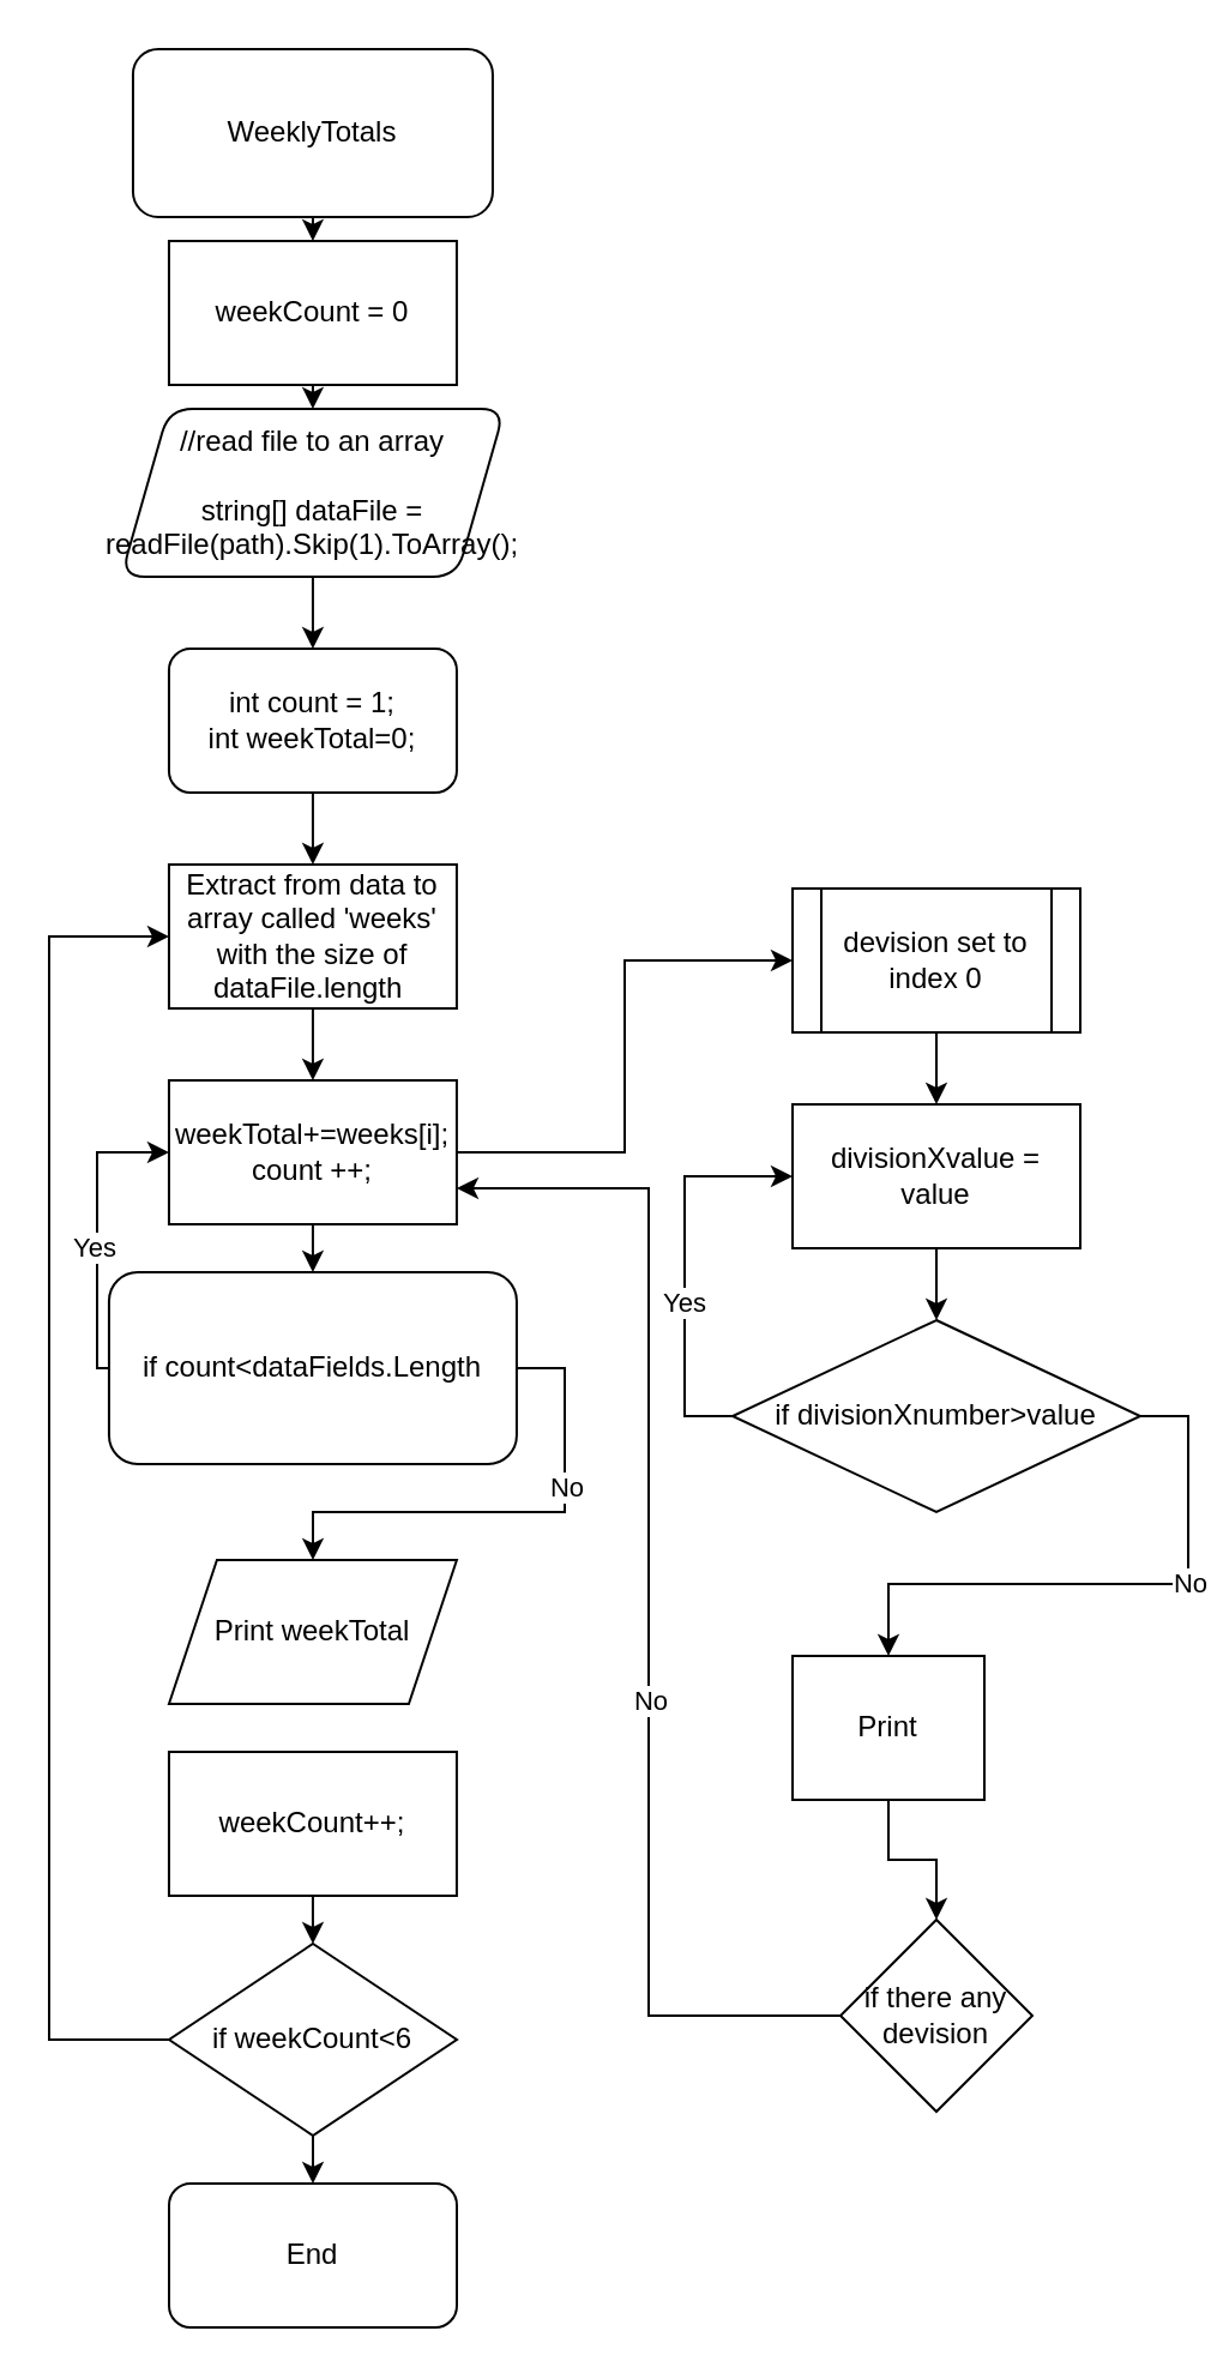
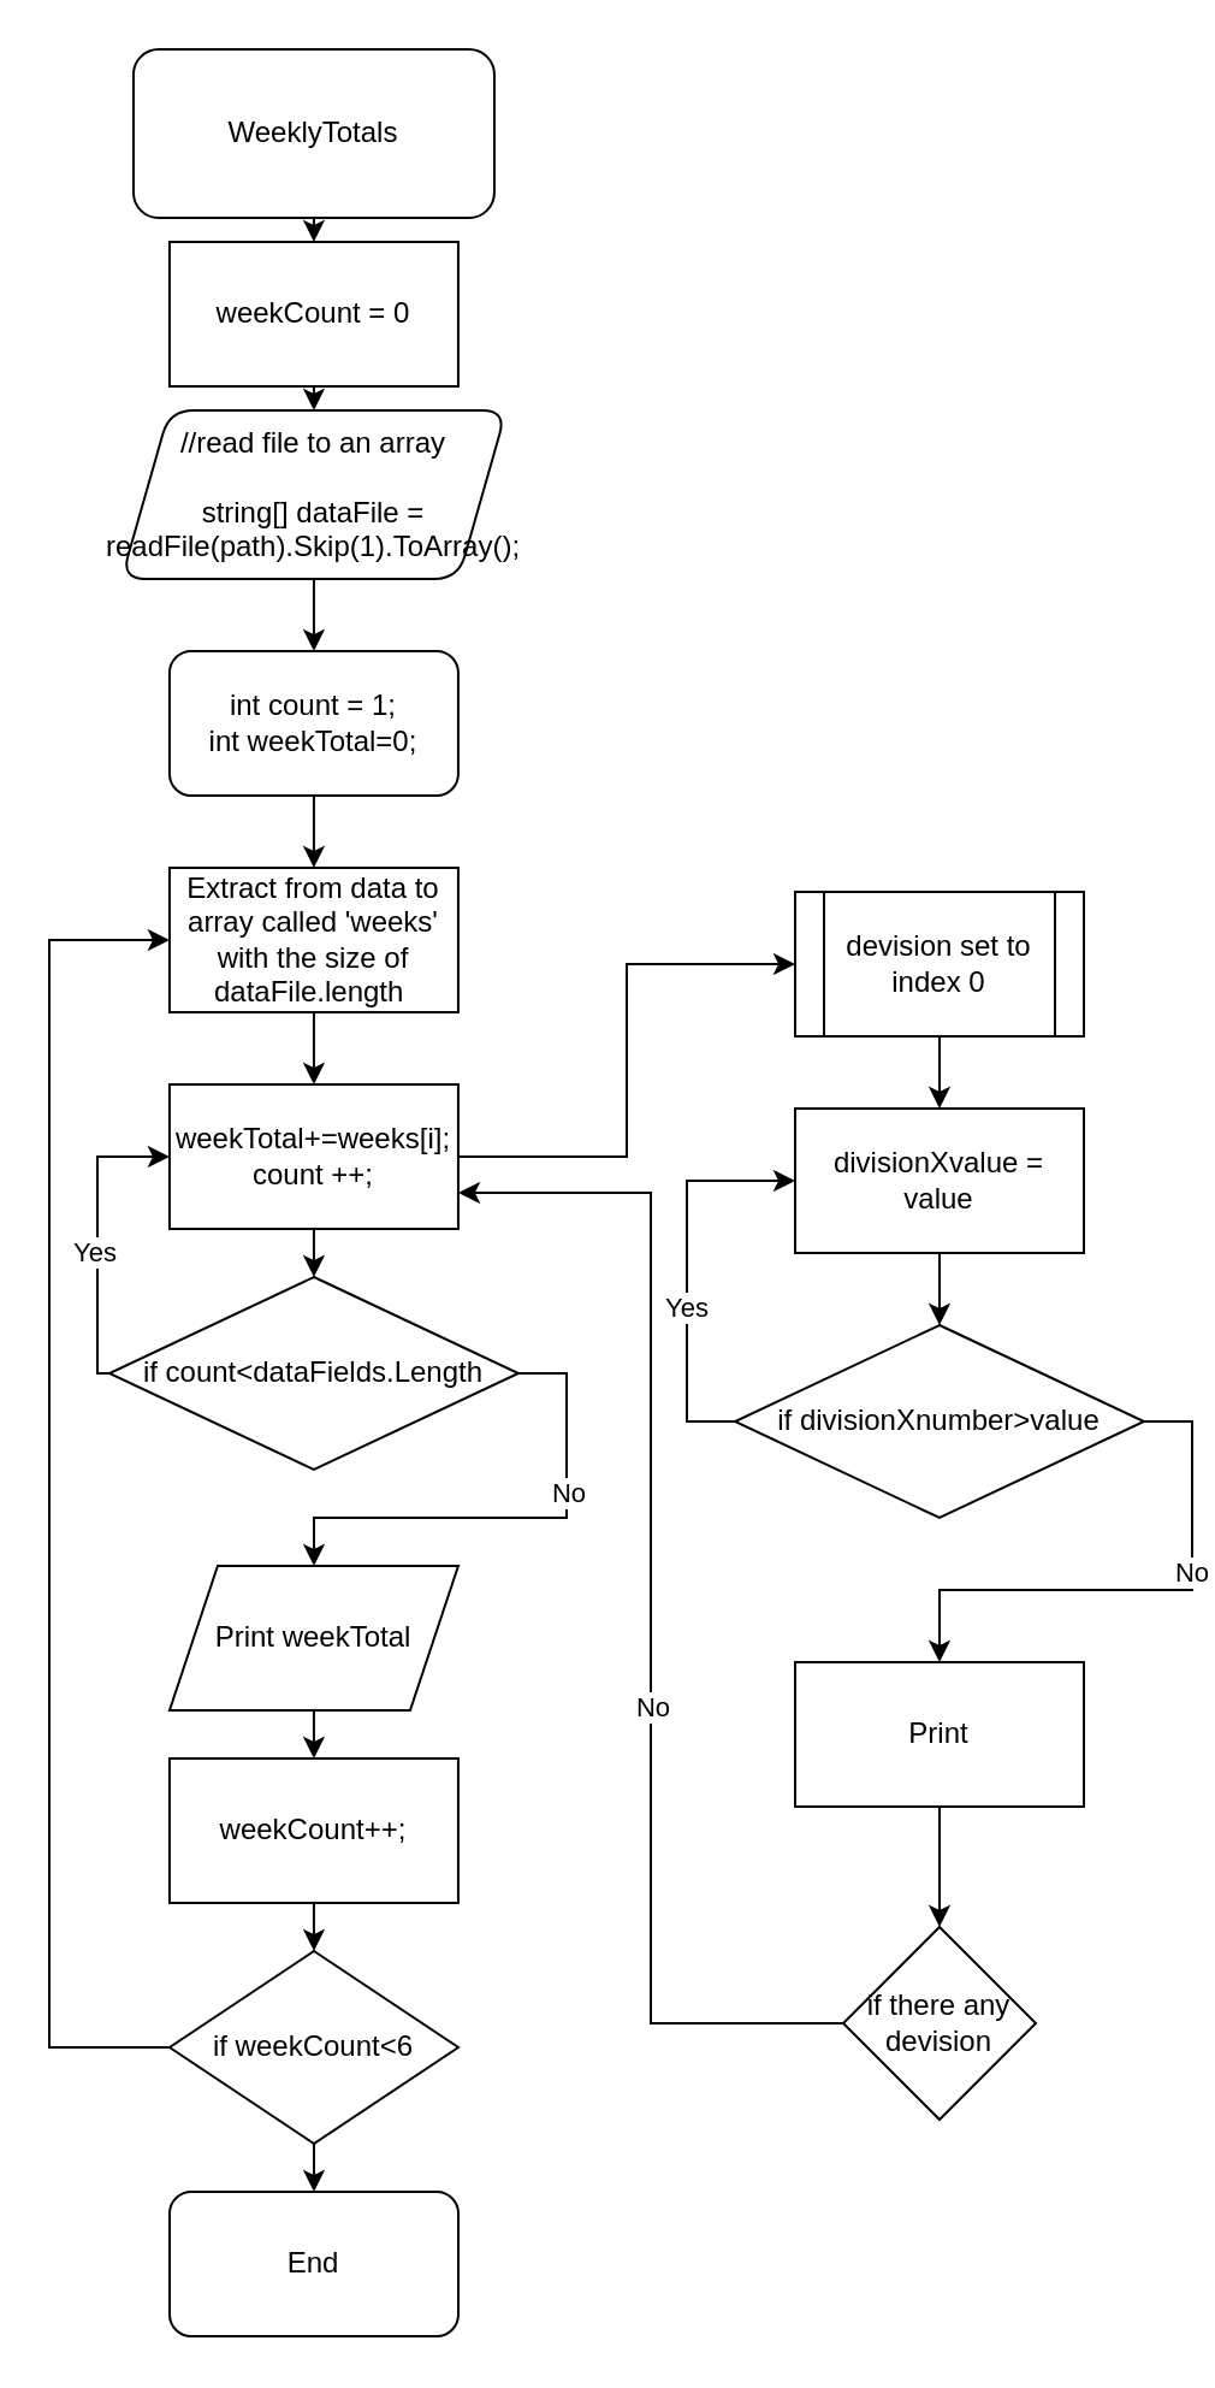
  <mxCell id="0" />
  <mxCell id="1" parent="0" />
  <mxCell id="2" style="edgeStyle=orthogonalEdgeStyle;rounded=0;orthogonalLoop=1;jettySize=auto;html=1;exitX=0.5;exitY=1;exitDx=0;exitDy=0;entryX=0.5;entryY=0;entryDx=0;entryDy=0;" edge="1" parent="1" source="3" target="22"><mxGeometry relative="1" as="geometry" /></mxCell>
  <mxCell id="3" value="WeeklyTotals" style="rounded=1;whiteSpace=wrap;html=1;" parent="1" vertex="1"><mxGeometry x="54.97" width="150" height="70" as="geometry" y="20" /></mxCell>
  <mxCell id="4" value="End&lt;br&gt;" style="rounded=1;whiteSpace=wrap;html=1;" parent="1" vertex="1"><mxGeometry x="70" y="910" width="120" height="60" as="geometry" /></mxCell>
  <mxCell id="5" style="edgeStyle=orthogonalEdgeStyle;rounded=0;orthogonalLoop=1;jettySize=auto;html=1;exitX=0.5;exitY=1;exitDx=0;exitDy=0;entryX=0.5;entryY=0;entryDx=0;entryDy=0;" parent="1" source="7" target="14" edge="1"><mxGeometry relative="1" as="geometry" /></mxCell>
  <mxCell id="6" style="edgeStyle=orthogonalEdgeStyle;rounded=0;orthogonalLoop=1;jettySize=auto;html=1;exitX=1;exitY=0.5;exitDx=0;exitDy=0;entryX=0;entryY=0.5;entryDx=0;entryDy=0;" edge="1" parent="1" source="7" target="37"><mxGeometry relative="1" as="geometry" /></mxCell>
  <mxCell id="7" value="weekTotal+=weeks[i];&lt;br&gt;count ++;" style="rounded=0;whiteSpace=wrap;html=1;" parent="1" vertex="1"><mxGeometry x="69.97" y="450" width="120" height="60" as="geometry" /></mxCell>
  <mxCell id="8" style="edgeStyle=orthogonalEdgeStyle;rounded=0;orthogonalLoop=1;jettySize=auto;html=1;exitX=0.5;exitY=1;exitDx=0;exitDy=0;entryX=0.5;entryY=0;entryDx=0;entryDy=0;" edge="1" parent="1" source="9" target="18"><mxGeometry relative="1" as="geometry" /></mxCell>
  <mxCell id="9" value="int count = 1;&lt;br&gt;int weekTotal=0;" style="whiteSpace=wrap;html=1;rounded=1;" parent="1" vertex="1"><mxGeometry x="69.97" y="270" width="120" height="60" as="geometry" /></mxCell>
  <mxCell id="10" style="edgeStyle=orthogonalEdgeStyle;rounded=0;orthogonalLoop=1;jettySize=auto;html=1;exitX=1;exitY=0.5;exitDx=0;exitDy=0;" edge="1" parent="1" source="14" target="16"><mxGeometry relative="1" as="geometry" /></mxCell>
  <mxCell id="11" value="No" style="edgeLabel;html=1;align=center;verticalAlign=middle;resizable=0;points=[];" vertex="1" connectable="0" parent="10"><mxGeometry x="-0.317" y="3" relative="1" as="geometry"><mxPoint x="-3" as="offset" /></mxGeometry></mxCell>
  <mxCell id="12" style="edgeStyle=orthogonalEdgeStyle;rounded=0;orthogonalLoop=1;jettySize=auto;html=1;exitX=0;exitY=0.5;exitDx=0;exitDy=0;entryX=0;entryY=0.5;entryDx=0;entryDy=0;" edge="1" parent="1" source="14" target="7"><mxGeometry relative="1" as="geometry"><Array as="points"><mxPoint x="40" y="570" /><mxPoint x="40" y="480" /></Array></mxGeometry></mxCell>
  <mxCell id="13" value="Yes" style="edgeLabel;html=1;align=center;verticalAlign=middle;resizable=0;points=[];" vertex="1" connectable="0" parent="12"><mxGeometry x="-0.125" y="2" relative="1" as="geometry"><mxPoint as="offset" /></mxGeometry></mxCell>
- <mxCell id="14" value="if count&amp;lt;dataFields.Length" style="whiteSpace=wrap;html=1;rounded=1;" parent="1" vertex="1"><mxGeometry x="44.97" y="530" width="170" height="80" as="geometry" /></mxCell>
+ <mxCell id="14" value="if count&amp;lt;dataFields.Length" style="rhombus;whiteSpace=wrap;html=1;" parent="1" vertex="1"><mxGeometry x="44.97" y="530" width="170" height="80" as="geometry" /></mxCell>
+ <mxCell id="15" style="edgeStyle=orthogonalEdgeStyle;rounded=0;orthogonalLoop=1;jettySize=auto;html=1;exitX=0.5;exitY=1;exitDx=0;exitDy=0;entryX=0.5;entryY=0;entryDx=0;entryDy=0;" edge="1" parent="1" source="16" target="27"><mxGeometry relative="1" as="geometry" /></mxCell>
  <mxCell id="16" value="Print weekTotal" style="shape=parallelogram;perimeter=parallelogramPerimeter;whiteSpace=wrap;html=1;fixedSize=1;" vertex="1" parent="1"><mxGeometry x="69.97" y="650" width="120" height="60" as="geometry" /></mxCell>
  <mxCell id="17" style="edgeStyle=orthogonalEdgeStyle;rounded=0;orthogonalLoop=1;jettySize=auto;html=1;exitX=0.5;exitY=1;exitDx=0;exitDy=0;entryX=0.5;entryY=0;entryDx=0;entryDy=0;" edge="1" parent="1" source="18" target="7"><mxGeometry relative="1" as="geometry" /></mxCell>
  <mxCell id="18" value="Extract from data to array called 'weeks' with the size of dataFile.length&amp;nbsp;" style="rounded=0;whiteSpace=wrap;html=1;" vertex="1" parent="1"><mxGeometry x="69.97" y="360" width="120" height="60" as="geometry" /></mxCell>
  <mxCell id="19" style="edgeStyle=orthogonalEdgeStyle;rounded=0;orthogonalLoop=1;jettySize=auto;html=1;exitX=0.5;exitY=1;exitDx=0;exitDy=0;entryX=0.5;entryY=0;entryDx=0;entryDy=0;" edge="1" parent="1" source="20" target="9"><mxGeometry relative="1" as="geometry" /></mxCell>
  <mxCell id="20" value="//read file to an array&lt;br&gt;&lt;br&gt;string[] dataFile = readFile(path).Skip(1).ToArray();" style="shape=parallelogram;perimeter=parallelogramPerimeter;whiteSpace=wrap;html=1;fixedSize=1;rounded=1;" vertex="1" parent="1"><mxGeometry x="49.97" y="170" width="160" height="70" as="geometry" /></mxCell>
  <mxCell id="21" style="edgeStyle=orthogonalEdgeStyle;rounded=0;orthogonalLoop=1;jettySize=auto;html=1;exitX=0.5;exitY=1;exitDx=0;exitDy=0;entryX=0.5;entryY=0;entryDx=0;entryDy=0;" edge="1" parent="1" source="22" target="20"><mxGeometry relative="1" as="geometry" /></mxCell>
  <mxCell id="22" value="weekCount = 0" style="rounded=0;whiteSpace=wrap;html=1;" vertex="1" parent="1"><mxGeometry x="69.97" y="100" width="120" height="60" as="geometry" /></mxCell>
  <mxCell id="23" style="edgeStyle=orthogonalEdgeStyle;rounded=0;orthogonalLoop=1;jettySize=auto;html=1;exitX=0.5;exitY=1;exitDx=0;exitDy=0;entryX=0.5;entryY=0;entryDx=0;entryDy=0;" edge="1" parent="1" source="25" target="4"><mxGeometry relative="1" as="geometry" /></mxCell>
  <mxCell id="24" style="edgeStyle=orthogonalEdgeStyle;rounded=0;orthogonalLoop=1;jettySize=auto;html=1;exitX=0;exitY=0.5;exitDx=0;exitDy=0;entryX=0;entryY=0.5;entryDx=0;entryDy=0;" edge="1" parent="1" source="25" target="18"><mxGeometry relative="1" as="geometry"><Array as="points"><mxPoint x="20" y="850" /><mxPoint x="20" y="390" /></Array></mxGeometry></mxCell>
  <mxCell id="25" value="if weekCount&amp;lt;6&lt;br&gt;" style="rhombus;whiteSpace=wrap;html=1;" vertex="1" parent="1"><mxGeometry x="70" y="810" width="120" height="80" as="geometry" /></mxCell>
  <mxCell id="26" style="edgeStyle=orthogonalEdgeStyle;rounded=0;orthogonalLoop=1;jettySize=auto;html=1;exitX=0.5;exitY=1;exitDx=0;exitDy=0;entryX=0.5;entryY=0;entryDx=0;entryDy=0;" edge="1" parent="1" source="27" target="25"><mxGeometry relative="1" as="geometry" /></mxCell>
  <mxCell id="27" value="weekCount++;" style="rounded=0;whiteSpace=wrap;html=1;" vertex="1" parent="1"><mxGeometry x="69.97" y="730" width="120" height="60" as="geometry" /></mxCell>
  <mxCell id="28" style="edgeStyle=orthogonalEdgeStyle;rounded=0;orthogonalLoop=1;jettySize=auto;html=1;exitX=0;exitY=0.5;exitDx=0;exitDy=0;entryX=1;entryY=0.75;entryDx=0;entryDy=0;" edge="1" parent="1" source="30" target="7"><mxGeometry relative="1" as="geometry" /></mxCell>
  <mxCell id="29" value="No" style="edgeLabel;html=1;align=center;verticalAlign=middle;resizable=0;points=[];" vertex="1" connectable="0" parent="28"><mxGeometry x="-0.159" relative="1" as="geometry"><mxPoint as="offset" /></mxGeometry></mxCell>
  <mxCell id="30" value="if there any devision" style="rhombus;whiteSpace=wrap;html=1;" vertex="1" parent="1"><mxGeometry x="350" y="800" width="80" height="80" as="geometry" /></mxCell>
  <mxCell id="31" style="edgeStyle=orthogonalEdgeStyle;rounded=0;orthogonalLoop=1;jettySize=auto;html=1;exitX=1;exitY=0.5;exitDx=0;exitDy=0;entryX=0.5;entryY=0;entryDx=0;entryDy=0;" edge="1" parent="1" source="35" target="39"><mxGeometry relative="1" as="geometry"><mxPoint x="510" y="590.333" as="targetPoint" /></mxGeometry></mxCell>
  <mxCell id="32" value="No" style="edgeLabel;html=1;align=center;verticalAlign=middle;resizable=0;points=[];" vertex="1" connectable="0" parent="31"><mxGeometry x="-0.267" y="-1" relative="1" as="geometry"><mxPoint as="offset" /></mxGeometry></mxCell>
  <mxCell id="33" style="edgeStyle=orthogonalEdgeStyle;rounded=0;orthogonalLoop=1;jettySize=auto;html=1;exitX=0;exitY=0.5;exitDx=0;exitDy=0;entryX=0;entryY=0.5;entryDx=0;entryDy=0;" edge="1" parent="1" source="35" target="41"><mxGeometry relative="1" as="geometry"><mxPoint x="320" y="530" as="targetPoint" /></mxGeometry></mxCell>
  <mxCell id="34" value="Yes&lt;br&gt;" style="edgeLabel;html=1;align=center;verticalAlign=middle;resizable=0;points=[];" vertex="1" connectable="0" parent="33"><mxGeometry x="-0.181" y="1" relative="1" as="geometry"><mxPoint as="offset" /></mxGeometry></mxCell>
  <mxCell id="35" value="if divisionXnumber&amp;gt;value" style="rhombus;whiteSpace=wrap;html=1;" vertex="1" parent="1"><mxGeometry x="305" y="550" width="170" height="80" as="geometry" /></mxCell>
  <mxCell id="36" style="edgeStyle=orthogonalEdgeStyle;rounded=0;orthogonalLoop=1;jettySize=auto;html=1;exitX=0.5;exitY=1;exitDx=0;exitDy=0;entryX=0.5;entryY=0;entryDx=0;entryDy=0;" edge="1" parent="1" source="37" target="41"><mxGeometry relative="1" as="geometry" /></mxCell>
  <mxCell id="37" value="devision set to index 0" style="shape=process;whiteSpace=wrap;html=1;backgroundOutline=1;" vertex="1" parent="1"><mxGeometry x="330" y="370" width="120" height="60" as="geometry" /></mxCell>
  <mxCell id="38" style="edgeStyle=orthogonalEdgeStyle;rounded=0;orthogonalLoop=1;jettySize=auto;html=1;exitX=0.5;exitY=1;exitDx=0;exitDy=0;" edge="1" parent="1" source="39" target="30"><mxGeometry relative="1" as="geometry" /></mxCell>
- <mxCell id="39" value="Print" style="rounded=0;whiteSpace=wrap;html=1;" vertex="1" parent="1"><mxGeometry x="330" y="690" width="80" height="60" as="geometry" /></mxCell>
+ <mxCell id="39" value="Print" style="rounded=0;whiteSpace=wrap;html=1;" vertex="1" parent="1"><mxGeometry x="330" y="690" width="120" height="60" as="geometry" /></mxCell>
  <mxCell id="40" style="edgeStyle=orthogonalEdgeStyle;rounded=0;orthogonalLoop=1;jettySize=auto;html=1;exitX=0.5;exitY=1;exitDx=0;exitDy=0;entryX=0.5;entryY=0;entryDx=0;entryDy=0;" edge="1" parent="1" source="41" target="35"><mxGeometry relative="1" as="geometry" /></mxCell>
  <mxCell id="41" value="divisionXvalue = value" style="rounded=0;whiteSpace=wrap;html=1;" vertex="1" parent="1"><mxGeometry x="330" y="460" width="120" height="60" as="geometry" /></mxCell>
